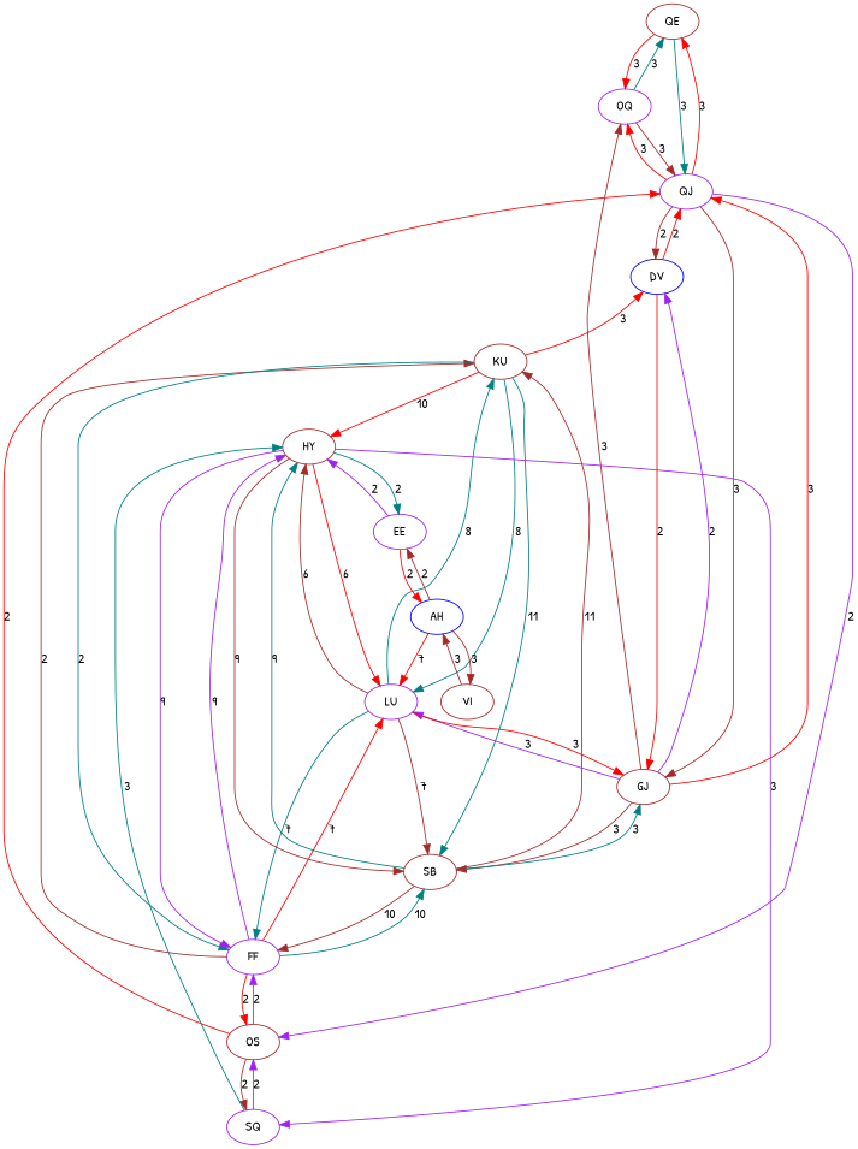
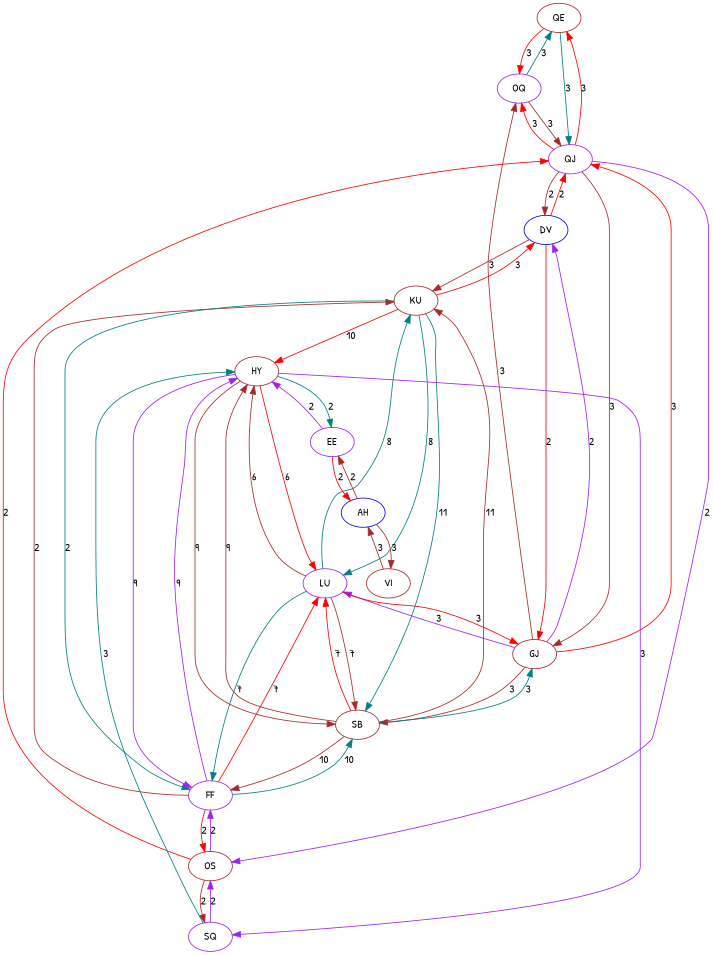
  digraph {
    fontname="Patrick Hand"
    node [color=brown fontname="Patrick Hand"]
    edge [color=brown fontname="Patrick Hand"]
    QE
    OQ [color=purple]
    QJ [color=purple]
    GJ
    OS
    DV [color=blue]
    LU [color=purple]
    SB
    FF [color=purple]
    SQ [color=purple]
    KU
    HY
    EE [color=purple]
    AH [color=blue]
    VI
    QE -> OQ [color=red label=3]
    QE -> QJ [color=teal label=3]
    OQ -> QE [color=teal label=3]
    OQ -> QJ [label=3]
    QJ -> QE [color=red label=3]
    QJ -> OQ [color=red label=3]
    QJ -> GJ [label=3]
    QJ -> OS [color=purple label=2]
    QJ -> DV [label=2]
    GJ -> OQ [label=3]
    GJ -> QJ [color=red label=3]
    GJ -> DV [color=purple label=2]
    GJ -> LU [color=purple label=3]
    GJ -> SB [label=3]
    OS -> QJ [color=red label=2]
    OS -> FF [color=purple label=2]
    OS -> SQ [label=2]
    DV -> QJ [color=red label=2]
    DV -> GJ [color=red label=2]
+   DV -> KU [label=3]
    LU -> GJ [color=red label=3]
    LU -> SB [label=7]
    LU -> FF [color=teal label=7]
    LU -> KU [color=teal label=8]
    LU -> HY [label=6]
    SB -> GJ [color=teal label=3]
-   AH -> LU [color=red label=7]
+   SB -> LU [color=red label=7]
    SB -> FF [label=10]
    SB -> KU [label=11]
-   SB -> HY [color=teal label=9]
+   SB -> HY [label=9]
    FF -> OS [color=red label=2]
    FF -> LU [color=red label=7]
    FF -> SB [color=teal label=10]
    FF -> KU [label=2]
    FF -> HY [color=purple label=9]
    SQ -> OS [color=purple label=2]
    SQ -> HY [color=teal label=3]
    KU -> DV [color=red label=3]
    KU -> LU [color=teal label=8]
    KU -> SB [color=teal label=11]
    KU -> FF [color=teal label=2]
    KU -> HY [color=red label=10]
    HY -> LU [color=red label=6]
    HY -> SB [label=9]
    HY -> FF [color=purple label=9]
    HY -> SQ [color=purple label=3]
    HY -> EE [color=teal label=2]
    EE -> HY [color=purple label=2]
    EE -> AH [color=red label=2]
    AH -> EE [label=2]
    AH -> VI [label=3]
    VI -> AH [label=3]
  }
